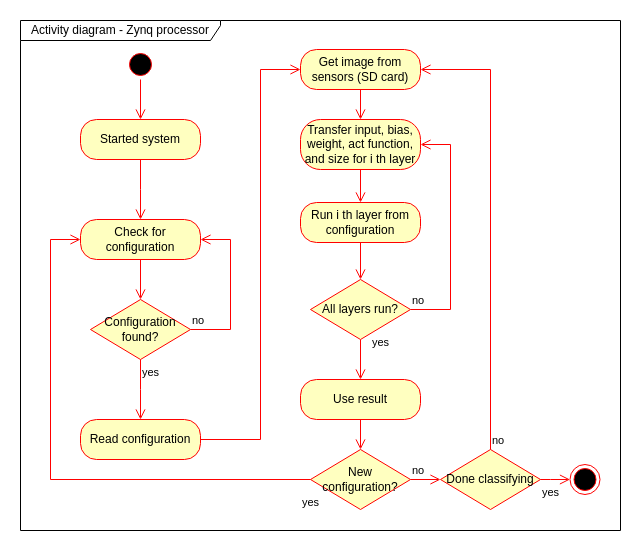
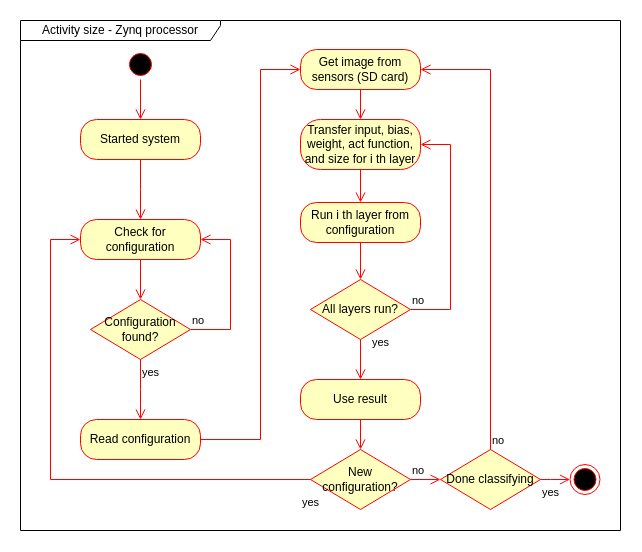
  <mxCell id="0" />
  <mxCell id="1" parent="0" />
  <mxCell id="2" value="" style="edgeStyle=elbowEdgeStyle;elbow=horizontal;verticalAlign=bottom;endArrow=open;endSize=8;strokeColor=#FF0000;endFill=1;rounded=0" parent="1" source="3" edge="1"><mxGeometry x="125" y="40" as="geometry"><mxPoint x="140.441" y="119" as="targetPoint" /></mxGeometry></mxCell>
  <mxCell id="3" value="" style="ellipse;shape=startState;fillColor=#000000;strokeColor=#ff0000;" parent="1" vertex="1"><mxGeometry x="125" y="49" width="30" height="30" as="geometry" /></mxCell>
  <mxCell id="4" value="Started system" style="rounded=1;whiteSpace=wrap;html=1;arcSize=40;fontColor=#000000;fillColor=#ffffc0;strokeColor=#ff0000;" parent="1" vertex="1"><mxGeometry x="80" y="119" width="120" height="40" as="geometry" /></mxCell>
  <mxCell id="5" value="" style="edgeStyle=orthogonalEdgeStyle;html=1;verticalAlign=bottom;endArrow=open;endSize=8;strokeColor=#ff0000;rounded=0;" parent="1" source="4" edge="1"><mxGeometry relative="1" as="geometry"><mxPoint x="140" y="219" as="targetPoint" /></mxGeometry></mxCell>
  <mxCell id="6" value="Check for configuration" style="rounded=1;whiteSpace=wrap;html=1;arcSize=40;fontColor=#000000;fillColor=#ffffc0;strokeColor=#ff0000;" parent="1" vertex="1"><mxGeometry x="80" y="219" width="120" height="40" as="geometry" /></mxCell>
  <mxCell id="7" value="" style="edgeStyle=orthogonalEdgeStyle;html=1;verticalAlign=bottom;endArrow=open;endSize=8;strokeColor=#ff0000;rounded=0;" parent="1" source="6" target="10" edge="1"><mxGeometry relative="1" as="geometry"><mxPoint x="150" y="309" as="targetPoint" /></mxGeometry></mxCell>
  <mxCell id="8" value="Read configuration" style="rounded=1;whiteSpace=wrap;html=1;arcSize=40;fontColor=#000000;fillColor=#ffffc0;strokeColor=#ff0000;" parent="1" vertex="1"><mxGeometry x="80" y="419" width="120" height="40" as="geometry" /></mxCell>
  <mxCell id="9" value="" style="edgeStyle=orthogonalEdgeStyle;html=1;verticalAlign=bottom;endArrow=open;endSize=8;strokeColor=#ff0000;rounded=0;entryX=0;entryY=0.5;entryDx=0;entryDy=0;" parent="1" source="8" target="13" edge="1"><mxGeometry relative="1" as="geometry"><mxPoint x="140" y="519" as="targetPoint" /><Array as="points"><mxPoint x="260" y="439" /><mxPoint x="260" y="69" /></Array></mxGeometry></mxCell>
  <mxCell id="10" value="Configuration found?" style="rhombus;whiteSpace=wrap;html=1;fillColor=#ffffc0;strokeColor=#ff0000;" parent="1" vertex="1"><mxGeometry x="90" y="299" width="100" height="60" as="geometry" /></mxCell>
  <mxCell id="11" value="no" style="edgeStyle=orthogonalEdgeStyle;html=1;align=left;verticalAlign=bottom;endArrow=open;endSize=8;strokeColor=#ff0000;rounded=0;entryX=1;entryY=0.5;entryDx=0;entryDy=0;exitX=1;exitY=0.5;exitDx=0;exitDy=0;" parent="1" source="10" target="6" edge="1"><mxGeometry x="-1" relative="1" as="geometry"><mxPoint x="280" y="339" as="targetPoint" /><mxPoint x="220" y="309" as="sourcePoint" /><Array as="points"><mxPoint x="230" y="329" /><mxPoint x="230" y="239" /></Array></mxGeometry></mxCell>
  <mxCell id="12" value="yes" style="edgeStyle=orthogonalEdgeStyle;html=1;align=left;verticalAlign=top;endArrow=open;endSize=8;strokeColor=#ff0000;rounded=0;" parent="1" source="10" edge="1"><mxGeometry x="-1" relative="1" as="geometry"><mxPoint x="140" y="419" as="targetPoint" /></mxGeometry></mxCell>
  <mxCell id="13" value="Get image from sensors (SD card)" style="rounded=1;whiteSpace=wrap;html=1;arcSize=40;fontColor=#000000;fillColor=#ffffc0;strokeColor=#ff0000;" parent="1" vertex="1"><mxGeometry x="300" y="49" width="120" height="40" as="geometry" /></mxCell>
  <mxCell id="14" value="" style="edgeStyle=orthogonalEdgeStyle;html=1;verticalAlign=bottom;endArrow=open;endSize=8;strokeColor=#ff0000;rounded=0;entryX=0.5;entryY=0;entryDx=0;entryDy=0;" parent="1" source="13" target="19" edge="1"><mxGeometry relative="1" as="geometry"><mxPoint x="360" y="149" as="targetPoint" /></mxGeometry></mxCell>
  <mxCell id="15" value="Run i th layer from configuration" style="rounded=1;whiteSpace=wrap;html=1;arcSize=40;fontColor=#000000;fillColor=#ffffc0;strokeColor=#ff0000;" parent="1" vertex="1"><mxGeometry x="300" y="202" width="120" height="40" as="geometry" /></mxCell>
  <mxCell id="16" value="" style="edgeStyle=orthogonalEdgeStyle;html=1;verticalAlign=bottom;endArrow=open;endSize=8;strokeColor=#ff0000;rounded=0;entryX=0.5;entryY=0;entryDx=0;entryDy=0;" parent="1" source="15" target="21" edge="1"><mxGeometry relative="1" as="geometry"><mxPoint x="360" y="302" as="targetPoint" /></mxGeometry></mxCell>
  <mxCell id="17" value="no" style="edgeStyle=orthogonalEdgeStyle;html=1;align=left;verticalAlign=bottom;endArrow=open;endSize=8;strokeColor=#ff0000;rounded=0;entryX=1;entryY=0.5;entryDx=0;entryDy=0;exitX=1;exitY=0.5;exitDx=0;exitDy=0;" parent="1" source="21" target="19" edge="1"><mxGeometry x="-1" relative="1" as="geometry"><mxPoint x="500" y="349" as="targetPoint" /><mxPoint x="400" y="349" as="sourcePoint" /><Array as="points"><mxPoint x="450" y="309" /><mxPoint x="450" y="144" /></Array></mxGeometry></mxCell>
  <mxCell id="18" value="yes" style="edgeStyle=orthogonalEdgeStyle;html=1;align=left;verticalAlign=top;endArrow=open;endSize=8;strokeColor=#ff0000;rounded=0;exitX=0.5;exitY=1;exitDx=0;exitDy=0;entryX=0.5;entryY=0;entryDx=0;entryDy=0;" parent="1" source="21" target="22" edge="1"><mxGeometry x="-1" y="14" relative="1" as="geometry"><mxPoint x="360" y="382" as="targetPoint" /><mxPoint x="310" y="362" as="sourcePoint" /><mxPoint x="-4" y="-10" as="offset" /></mxGeometry></mxCell>
  <mxCell id="19" value="Transfer input, bias, weight, act function, and size for i th layer" style="rounded=1;whiteSpace=wrap;html=1;arcSize=40;fontColor=#000000;fillColor=#ffffc0;strokeColor=#ff0000;" parent="1" vertex="1"><mxGeometry x="300" y="119" width="120" height="50" as="geometry" /></mxCell>
  <mxCell id="20" value="" style="edgeStyle=orthogonalEdgeStyle;html=1;verticalAlign=bottom;endArrow=open;endSize=8;strokeColor=#ff0000;rounded=0;entryX=0.5;entryY=0;entryDx=0;entryDy=0;" parent="1" source="19" target="15" edge="1"><mxGeometry relative="1" as="geometry"><mxPoint x="360" y="229" as="targetPoint" /></mxGeometry></mxCell>
  <mxCell id="21" value="All layers run?" style="rhombus;whiteSpace=wrap;html=1;fillColor=#ffffc0;strokeColor=#ff0000;" parent="1" vertex="1"><mxGeometry x="310" y="279" width="100" height="60" as="geometry" /></mxCell>
  <mxCell id="22" value="Use result" style="rounded=1;whiteSpace=wrap;html=1;arcSize=40;fontColor=#000000;fillColor=#ffffc0;strokeColor=#ff0000;" parent="1" vertex="1"><mxGeometry x="300" y="379" width="120" height="40" as="geometry" /></mxCell>
  <mxCell id="23" value="New &lt;br&gt;configuration?" style="rhombus;whiteSpace=wrap;html=1;fillColor=#ffffc0;strokeColor=#ff0000;" parent="1" vertex="1"><mxGeometry x="310" y="449" width="100" height="60" as="geometry" /></mxCell>
  <mxCell id="24" value="no" style="edgeStyle=orthogonalEdgeStyle;html=1;align=left;verticalAlign=bottom;endArrow=open;endSize=8;strokeColor=#ff0000;rounded=0;exitX=1;exitY=0.5;exitDx=0;exitDy=0;entryX=0;entryY=0.5;entryDx=0;entryDy=0;" parent="1" source="23" target="27" edge="1"><mxGeometry x="-1" relative="1" as="geometry"><mxPoint x="440" y="459" as="targetPoint" /><mxPoint x="440" y="449" as="sourcePoint" /><Array as="points" /></mxGeometry></mxCell>
  <mxCell id="25" value="yes" style="edgeStyle=orthogonalEdgeStyle;html=1;align=left;verticalAlign=top;endArrow=open;endSize=8;strokeColor=#ff0000;rounded=0;entryX=0;entryY=0.5;entryDx=0;entryDy=0;" parent="1" source="23" target="6" edge="1"><mxGeometry x="-0.964" y="10" relative="1" as="geometry"><mxPoint x="380" y="559" as="targetPoint" /><Array as="points"><mxPoint x="50" y="479" /><mxPoint x="50" y="239" /></Array><mxPoint as="offset" /></mxGeometry></mxCell>
  <mxCell id="26" value="" style="edgeStyle=orthogonalEdgeStyle;html=1;align=left;verticalAlign=top;endArrow=open;endSize=8;strokeColor=#ff0000;rounded=0;exitX=0.5;exitY=1;exitDx=0;exitDy=0;entryX=0.5;entryY=0;entryDx=0;entryDy=0;" parent="1" source="22" target="23" edge="1"><mxGeometry x="-1" y="14" relative="1" as="geometry"><mxPoint x="370" y="389" as="targetPoint" /><mxPoint x="370" y="349" as="sourcePoint" /><mxPoint x="-4" y="-10" as="offset" /></mxGeometry></mxCell>
  <mxCell id="27" value="Done classifying" style="rhombus;whiteSpace=wrap;html=1;fillColor=#ffffc0;strokeColor=#ff0000;" parent="1" vertex="1"><mxGeometry x="440" y="449" width="100" height="60" as="geometry" /></mxCell>
  <mxCell id="28" value="no" style="edgeStyle=orthogonalEdgeStyle;html=1;align=left;verticalAlign=bottom;endArrow=open;endSize=8;strokeColor=#ff0000;rounded=0;exitX=0.5;exitY=0;exitDx=0;exitDy=0;entryX=1;entryY=0.5;entryDx=0;entryDy=0;" parent="1" source="27" target="13" edge="1"><mxGeometry x="-1" relative="1" as="geometry"><mxPoint x="470" y="489" as="targetPoint" /><mxPoint x="420" y="489" as="sourcePoint" /><Array as="points" /></mxGeometry></mxCell>
  <mxCell id="29" value="" style="ellipse;html=1;shape=endState;fillColor=#000000;strokeColor=#ff0000;" parent="1" vertex="1"><mxGeometry x="569.5" y="464" width="30" height="30" as="geometry" /></mxCell>
  <mxCell id="30" value="yes" style="edgeStyle=orthogonalEdgeStyle;html=1;align=left;verticalAlign=top;endArrow=open;endSize=8;strokeColor=#ff0000;rounded=0;entryX=0;entryY=0.5;entryDx=0;entryDy=0;exitX=1;exitY=0.5;exitDx=0;exitDy=0;" parent="1" source="27" target="29" edge="1"><mxGeometry x="-1" relative="1" as="geometry"><mxPoint x="90" y="249" as="targetPoint" /><mxPoint x="320" y="489" as="sourcePoint" /><Array as="points"><mxPoint x="550" y="479" /><mxPoint x="550" y="479" /></Array><mxPoint as="offset" /></mxGeometry></mxCell>
- <mxCell id="31" value="Activity diagram - Zynq processor" style="shape=umlFrame;whiteSpace=wrap;html=1;width=200;height=20;" parent="1" vertex="1"><mxGeometry x="20" y="20" width="600" height="510" as="geometry" /></mxCell>
+ <mxCell id="31" value="Activity size - Zynq processor" style="shape=umlFrame;whiteSpace=wrap;html=1;width=200;height=20;" parent="1" vertex="1"><mxGeometry x="20" y="20" width="600" height="510" as="geometry" /></mxCell>
